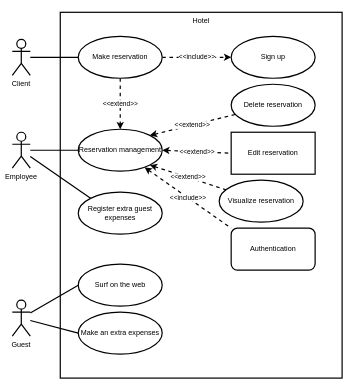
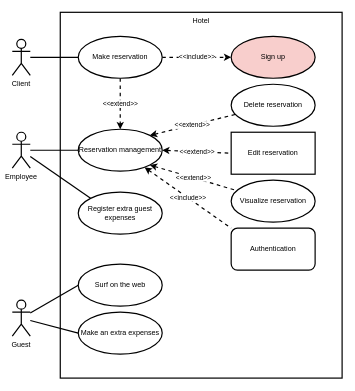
  <mxCell id="0" />
  <mxCell id="1" parent="0" />
  <mxCell id="2" value="Hotel" style="html=1;verticalAlign=top;strokeWidth=2;fontStyle=0;whiteSpace=wrap;" parent="1" vertex="1"><mxGeometry x="100" y="20" width="470" height="610" as="geometry" /></mxCell>
  <mxCell id="3" style="edgeStyle=orthogonalEdgeStyle;rounded=0;orthogonalLoop=1;jettySize=auto;html=1;entryX=0;entryY=0.5;entryDx=0;entryDy=0;strokeWidth=2;fontStyle=0;endArrow=none;endFill=0;" parent="1" source="4" target="10" edge="1"><mxGeometry relative="1" as="geometry" /></mxCell>
  <mxCell id="4" value="Client" style="shape=umlActor;verticalLabelPosition=bottom;verticalAlign=top;html=1;strokeWidth=2;fontStyle=0;whiteSpace=wrap;" parent="1" vertex="1"><mxGeometry x="20" y="65" width="30" height="60" as="geometry" /></mxCell>
  <mxCell id="5" style="edgeStyle=orthogonalEdgeStyle;rounded=0;orthogonalLoop=1;jettySize=auto;html=1;entryX=0;entryY=0.5;entryDx=0;entryDy=0;strokeWidth=2;fontStyle=0;endArrow=none;endFill=0;" parent="1" source="7" target="17" edge="1"><mxGeometry relative="1" as="geometry" /></mxCell>
  <mxCell id="6" style="edgeStyle=none;rounded=0;orthogonalLoop=1;jettySize=auto;html=1;entryX=0;entryY=0;entryDx=0;entryDy=0;strokeWidth=2;endArrow=none;endFill=0;" parent="1" source="7" target="25" edge="1"><mxGeometry relative="1" as="geometry" /></mxCell>
  <mxCell id="7" value="Employee" style="shape=umlActor;verticalLabelPosition=bottom;verticalAlign=top;html=1;strokeWidth=2;fontStyle=0;whiteSpace=wrap;" parent="1" vertex="1"><mxGeometry x="20" y="220" width="30" height="60" as="geometry" /></mxCell>
  <mxCell id="8" value="&amp;lt;&amp;lt;include&amp;gt;&amp;gt;" style="edgeStyle=orthogonalEdgeStyle;rounded=0;orthogonalLoop=1;jettySize=auto;html=1;exitX=1;exitY=0.5;exitDx=0;exitDy=0;entryX=0;entryY=0.5;entryDx=0;entryDy=0;dashed=1;strokeWidth=2;fontStyle=0" parent="1" source="10" target="11" edge="1"><mxGeometry relative="1" as="geometry" /></mxCell>
  <mxCell id="9" value="&amp;lt;&amp;lt;extend&amp;gt;&amp;gt;" style="edgeStyle=orthogonalEdgeStyle;rounded=0;orthogonalLoop=1;jettySize=auto;html=1;entryX=0.5;entryY=0;entryDx=0;entryDy=0;startArrow=none;startFill=0;endArrow=classic;endFill=1;dashed=1;strokeWidth=2;fontStyle=0" parent="1" source="10" target="17" edge="1"><mxGeometry relative="1" as="geometry" /></mxCell>
  <mxCell id="10" value="Make reservation" style="ellipse;whiteSpace=wrap;html=1;strokeWidth=2;fontStyle=0" parent="1" vertex="1"><mxGeometry x="130" y="60" width="140" height="70" as="geometry" /></mxCell>
- <mxCell id="11" value="Sign up" style="ellipse;whiteSpace=wrap;html=1;strokeWidth=2;fontStyle=0" parent="1" vertex="1"><mxGeometry x="385" y="60" width="140" height="70" as="geometry" /></mxCell>
+ <mxCell id="11" value="Sign up" style="ellipse;whiteSpace=wrap;html=1;strokeWidth=2;fontStyle=0;fillColor=#f8cecc;" parent="1" vertex="1"><mxGeometry x="385" y="60" width="140" height="70" as="geometry" /></mxCell>
  <mxCell id="12" value="Delete reservation" style="ellipse;whiteSpace=wrap;html=1;strokeWidth=2;fontStyle=0" parent="1" vertex="1"><mxGeometry x="385" y="140" width="140" height="70" as="geometry" /></mxCell>
  <mxCell id="13" value="&amp;lt;&amp;lt;extend&amp;gt;&amp;gt;" style="rounded=0;orthogonalLoop=1;jettySize=auto;html=1;dashed=1;startArrow=classic;startFill=1;endArrow=none;endFill=0;strokeWidth=2;fontStyle=0;exitX=1;exitY=0;exitDx=0;exitDy=0;" parent="1" source="17" target="12" edge="1"><mxGeometry relative="1" as="geometry" /></mxCell>
  <mxCell id="14" value="&amp;lt;&amp;lt;extend&amp;gt;&amp;gt;" style="rounded=0;orthogonalLoop=1;jettySize=auto;html=1;exitX=1;exitY=0.5;exitDx=0;exitDy=0;entryX=0;entryY=0.5;entryDx=0;entryDy=0;dashed=1;startArrow=classic;startFill=1;endArrow=none;endFill=0;strokeWidth=2;fontStyle=0" parent="1" source="17" target="18" edge="1"><mxGeometry relative="1" as="geometry" /></mxCell>
  <mxCell id="15" value="&amp;lt;&amp;lt;extend&amp;gt;&amp;gt;" style="edgeStyle=none;rounded=0;orthogonalLoop=1;jettySize=auto;html=1;exitX=1;exitY=1;exitDx=0;exitDy=0;dashed=1;startArrow=classic;startFill=1;endArrow=none;endFill=0;strokeWidth=2;fontStyle=0" parent="1" source="17" target="19" edge="1"><mxGeometry relative="1" as="geometry" /></mxCell>
  <mxCell id="16" value="&amp;lt;&amp;lt;include&amp;gt;&amp;gt;" style="edgeStyle=none;rounded=0;orthogonalLoop=1;jettySize=auto;html=1;entryX=0;entryY=0;entryDx=0;entryDy=0;startArrow=classic;startFill=1;endArrow=none;endFill=0;dashed=1;strokeWidth=2;fontStyle=0" parent="1" source="17" target="24" edge="1"><mxGeometry relative="1" as="geometry" /></mxCell>
  <mxCell id="17" value="Reservation management" style="ellipse;whiteSpace=wrap;html=1;strokeWidth=2;fontStyle=0" parent="1" vertex="1"><mxGeometry x="130" y="215" width="140" height="70" as="geometry" /></mxCell>
  <mxCell id="18" value="Edit reservation" style="whiteSpace=wrap;html=1;strokeWidth=2;fontStyle=0;rounded=0;" parent="1" vertex="1"><mxGeometry x="385" y="220" width="140" height="70" as="geometry" /></mxCell>
- <mxCell id="19" value="Visualize reservation" style="ellipse;whiteSpace=wrap;html=1;strokeWidth=2;fontStyle=0" parent="1" vertex="1"><mxGeometry x="365" y="300" width="140" height="70" as="geometry" /></mxCell>
+ <mxCell id="19" value="Visualize reservation" style="ellipse;whiteSpace=wrap;html=1;strokeWidth=2;fontStyle=0" parent="1" vertex="1"><mxGeometry x="385" y="300" width="140" height="70" as="geometry" /></mxCell>
  <mxCell id="20" style="edgeStyle=none;rounded=0;orthogonalLoop=1;jettySize=auto;html=1;entryX=0;entryY=0.5;entryDx=0;entryDy=0;startArrow=none;startFill=0;endArrow=none;endFill=0;strokeWidth=2;fontStyle=0" parent="1" source="22" target="23" edge="1"><mxGeometry relative="1" as="geometry" /></mxCell>
  <mxCell id="21" style="edgeStyle=none;rounded=0;orthogonalLoop=1;jettySize=auto;html=1;entryX=0;entryY=0.5;entryDx=0;entryDy=0;strokeWidth=2;endArrow=none;endFill=0;" parent="1" source="22" target="26" edge="1"><mxGeometry relative="1" as="geometry" /></mxCell>
  <mxCell id="22" value="Guest" style="shape=umlActor;verticalLabelPosition=bottom;verticalAlign=top;html=1;strokeWidth=2;fontStyle=0;whiteSpace=wrap;" parent="1" vertex="1"><mxGeometry x="20" y="500" width="30" height="60" as="geometry" /></mxCell>
  <mxCell id="23" value="Surf on the web" style="ellipse;whiteSpace=wrap;html=1;strokeWidth=2;fontStyle=0" parent="1" vertex="1"><mxGeometry x="130" y="440" width="140" height="70" as="geometry" /></mxCell>
  <mxCell id="24" value="Authentication" style="whiteSpace=wrap;html=1;strokeWidth=2;fontStyle=0;rounded=1;" parent="1" vertex="1"><mxGeometry x="385" y="380" width="140" height="70" as="geometry" /></mxCell>
  <mxCell id="25" value="Register extra guest expenses" style="ellipse;whiteSpace=wrap;html=1;strokeWidth=2;" parent="1" vertex="1"><mxGeometry x="130" y="320" width="140" height="70" as="geometry" /></mxCell>
  <mxCell id="26" value="Make an extra expenses" style="ellipse;whiteSpace=wrap;html=1;strokeWidth=2;" parent="1" vertex="1"><mxGeometry x="130" y="520" width="140" height="70" as="geometry" /></mxCell>
